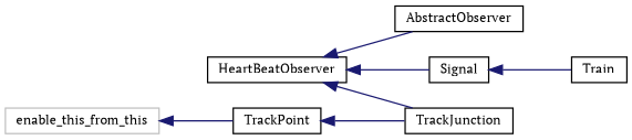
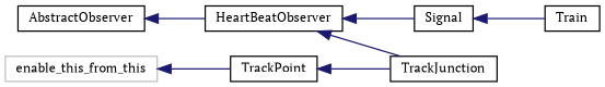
  digraph {
    fontname="PT Serif"
    rankdir=LR
    node [color=black fillcolor=white fontname="PT Serif" fontsize=10 shape=record style=filled]
    edge [color=midnightblue dir=back fontname="PT Serif" fontsize=10 labelfontname=Helvetica labelfontsize=10 style=solid]
    n1 [height=0.2 label=AbstractObserver width=0.4]
    n2 [height=0.2 label=HeartBeatObserver width=0.4]
    n3 [height=0.2 label=Signal width=0.4]
    n4 [height=0.2 label=TrackJunction width=0.4]
    n5 [height=0.2 label=Train width=0.4]
    n6 [color=grey75 height=0.2 label=enable_this_from_this width=0.4]
    n7 [height=0.2 label=TrackPoint width=0.4]
-   n2 -> n1
+   n1 -> n2
    n2 -> n3
    n2 -> n4
    n3 -> n5
    n6 -> n7
    n7 -> n4
  }
